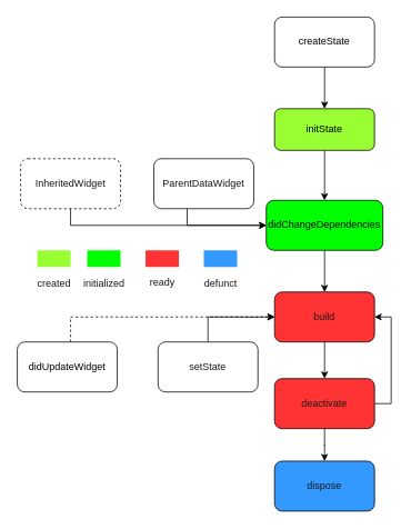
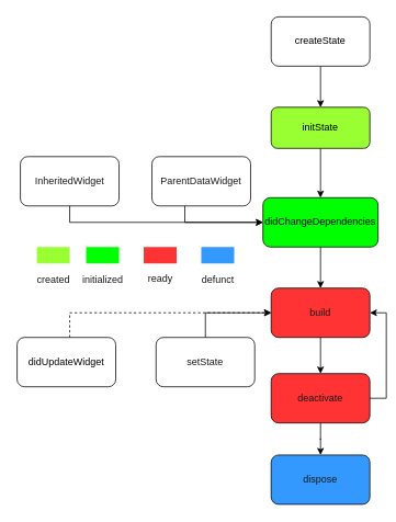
  <mxCell id="0" />
  <mxCell id="1" parent="0" />
  <mxCell id="2" value="" style="edgeStyle=orthogonalEdgeStyle;rounded=0;orthogonalLoop=1;jettySize=auto;html=1;fontColor=#1A1A1A;" edge="1" parent="1" source="3" target="5"><mxGeometry relative="1" as="geometry" /></mxCell>
  <mxCell id="3" value="createState" style="rounded=1;whiteSpace=wrap;html=1;" vertex="1" parent="1"><mxGeometry x="329" y="20" width="120" height="60" as="geometry" /></mxCell>
  <mxCell id="4" value="" style="edgeStyle=orthogonalEdgeStyle;rounded=0;orthogonalLoop=1;jettySize=auto;html=1;fontColor=#1A1A1A;" edge="1" parent="1" source="5" target="15"><mxGeometry relative="1" as="geometry" /></mxCell>
  <mxCell id="5" value="initState" style="rounded=1;whiteSpace=wrap;html=1;fillColor=#99FF33;" vertex="1" parent="1"><mxGeometry x="329" y="130" width="120" height="50" as="geometry" /></mxCell>
  <mxCell id="6" value="" style="rounded=0;whiteSpace=wrap;html=1;fillColor=#99FF33;strokeColor=none;" vertex="1" parent="1"><mxGeometry x="44" y="300" width="40" height="20" as="geometry" /></mxCell>
  <mxCell id="7" value="" style="rounded=0;whiteSpace=wrap;html=1;fontColor=#ffffff;fillColor=#3399FF;strokeColor=none;" vertex="1" parent="1"><mxGeometry x="244" y="300" width="40" height="20" as="geometry" /></mxCell>
  <mxCell id="8" value="" style="rounded=0;whiteSpace=wrap;html=1;fontColor=#ffffff;fillColor=#FF3333;strokeColor=none;" vertex="1" parent="1"><mxGeometry x="174" y="300" width="40" height="20" as="geometry" /></mxCell>
  <mxCell id="9" value="" style="rounded=0;whiteSpace=wrap;html=1;fillColor=#00FF00;strokeColor=none;" vertex="1" parent="1"><mxGeometry x="104" y="300" width="40" height="20" as="geometry" /></mxCell>
  <mxCell id="10" value="&lt;font color=&quot;#1a1a1a&quot;&gt;defunct&lt;/font&gt;" style="text;html=1;resizable=0;autosize=1;align=center;verticalAlign=middle;points=[];fillColor=none;strokeColor=none;rounded=0;fontColor=#33FF33;" vertex="1" parent="1"><mxGeometry x="239" y="330" width="50" height="20" as="geometry" /></mxCell>
  <mxCell id="11" value="&lt;font color=&quot;#1a1a1a&quot;&gt;ready&lt;/font&gt;" style="text;html=1;resizable=0;autosize=1;align=center;verticalAlign=middle;points=[];fillColor=none;strokeColor=none;rounded=0;fontColor=#33FF33;" vertex="1" parent="1"><mxGeometry x="169" y="329" width="50" height="20" as="geometry" /></mxCell>
  <mxCell id="12" value="&lt;font color=&quot;#1a1a1a&quot;&gt;initialized&lt;/font&gt;" style="text;html=1;resizable=0;autosize=1;align=center;verticalAlign=middle;points=[];fillColor=none;strokeColor=none;rounded=0;fontColor=#33FF33;" vertex="1" parent="1"><mxGeometry x="94" y="330" width="60" height="20" as="geometry" /></mxCell>
  <mxCell id="13" value="&lt;font color=&quot;#1a1a1a&quot;&gt;created&lt;/font&gt;" style="text;html=1;resizable=0;autosize=1;align=center;verticalAlign=middle;points=[];fillColor=none;strokeColor=none;rounded=0;fontColor=#33FF33;" vertex="1" parent="1"><mxGeometry x="34" y="330" width="60" height="20" as="geometry" /></mxCell>
  <mxCell id="14" value="" style="edgeStyle=orthogonalEdgeStyle;rounded=0;orthogonalLoop=1;jettySize=auto;html=1;fontColor=#1A1A1A;" edge="1" parent="1" source="15" target="22"><mxGeometry relative="1" as="geometry" /></mxCell>
  <mxCell id="15" value="didChangeDependencies" style="rounded=1;whiteSpace=wrap;html=1;fillColor=#00FF00;" vertex="1" parent="1"><mxGeometry x="319" y="240" width="140" height="60" as="geometry" /></mxCell>
  <mxCell id="16" value="dispose" style="rounded=1;whiteSpace=wrap;html=1;fontColor=#1A1A1A;fillColor=#3399FF;" vertex="1" parent="1"><mxGeometry x="329" y="553" width="120" height="60" as="geometry" /></mxCell>
  <mxCell id="17" value="" style="edgeStyle=orthogonalEdgeStyle;rounded=0;orthogonalLoop=1;jettySize=auto;html=1;fontColor=#1A1A1A;entryX=0;entryY=0.5;entryDx=0;entryDy=0;dashed=1;" edge="1" parent="1" source="18" target="22"><mxGeometry relative="1" as="geometry"><mxPoint x="244" y="370" as="targetPoint" /><Array as="points"><mxPoint x="84" y="380" /></Array></mxGeometry></mxCell>
  <mxCell id="18" value="didUpdateWidget" style="rounded=1;whiteSpace=wrap;html=1;fillColor=#FFFFFF;" vertex="1" parent="1"><mxGeometry x="20" y="410" width="120" height="60" as="geometry" /></mxCell>
  <mxCell id="19" style="edgeStyle=orthogonalEdgeStyle;rounded=0;orthogonalLoop=1;jettySize=auto;html=1;exitX=0.5;exitY=0;exitDx=0;exitDy=0;entryX=0;entryY=0.5;entryDx=0;entryDy=0;fontColor=#1A1A1A;" edge="1" parent="1" source="20" target="22"><mxGeometry relative="1" as="geometry" /></mxCell>
  <mxCell id="20" value="setState" style="rounded=1;whiteSpace=wrap;html=1;fontColor=#1A1A1A;fillColor=#FFFFFF;" vertex="1" parent="1"><mxGeometry x="189" y="410" width="120" height="60" as="geometry" /></mxCell>
  <mxCell id="21" value="" style="edgeStyle=orthogonalEdgeStyle;rounded=0;orthogonalLoop=1;jettySize=auto;html=1;fontColor=#1A1A1A;" edge="1" parent="1" source="22" target="25"><mxGeometry relative="1" as="geometry" /></mxCell>
  <mxCell id="22" value="build" style="rounded=1;whiteSpace=wrap;html=1;fontColor=#1A1A1A;fillColor=#FF3333;" vertex="1" parent="1"><mxGeometry x="329" y="350" width="120" height="60" as="geometry" /></mxCell>
  <mxCell id="23" style="edgeStyle=orthogonalEdgeStyle;rounded=0;orthogonalLoop=1;jettySize=auto;html=1;exitX=1;exitY=0.5;exitDx=0;exitDy=0;entryX=1;entryY=0.5;entryDx=0;entryDy=0;fontColor=#1A1A1A;" edge="1" parent="1" source="25" target="22"><mxGeometry relative="1" as="geometry" /></mxCell>
  <mxCell id="24" value="" style="edgeStyle=orthogonalEdgeStyle;rounded=0;orthogonalLoop=1;jettySize=auto;html=1;fontColor=#1A1A1A;" edge="1" parent="1" source="25" target="16"><mxGeometry relative="1" as="geometry" /></mxCell>
  <mxCell id="25" value="deactivate" style="rounded=1;whiteSpace=wrap;html=1;fontColor=#1A1A1A;fillColor=#FF3333;" vertex="1" parent="1"><mxGeometry x="329" y="454" width="120" height="60" as="geometry" /></mxCell>
  <mxCell id="26" value="" style="edgeStyle=orthogonalEdgeStyle;rounded=0;orthogonalLoop=1;jettySize=auto;html=1;fontColor=#1A1A1A;entryX=0;entryY=0.5;entryDx=0;entryDy=0;" edge="1" parent="1" source="27" target="15"><mxGeometry relative="1" as="geometry"><mxPoint x="84" y="330" as="targetPoint" /><Array as="points"><mxPoint x="84" y="270" /></Array></mxGeometry></mxCell>
- <mxCell id="27" value="InheritedWidget" style="rounded=1;whiteSpace=wrap;html=1;fontColor=#1A1A1A;fillColor=#FFFFFF;gradientColor=none;dashed=1;" vertex="1" parent="1"><mxGeometry x="24" y="190" width="120" height="60" as="geometry" /></mxCell>
+ <mxCell id="27" value="InheritedWidget" style="rounded=1;whiteSpace=wrap;html=1;fontColor=#1A1A1A;fillColor=#FFFFFF;gradientColor=none;" vertex="1" parent="1"><mxGeometry x="24" y="190" width="120" height="60" as="geometry" /></mxCell>
  <mxCell id="28" value="" style="edgeStyle=orthogonalEdgeStyle;rounded=0;orthogonalLoop=1;jettySize=auto;html=1;fontColor=#1A1A1A;entryX=0;entryY=0.5;entryDx=0;entryDy=0;" edge="1" parent="1" source="29" target="15"><mxGeometry relative="1" as="geometry"><mxPoint x="224" y="330" as="targetPoint" /><Array as="points"><mxPoint x="224" y="270" /></Array></mxGeometry></mxCell>
  <mxCell id="29" value="ParentDataWidget" style="rounded=1;whiteSpace=wrap;html=1;fontColor=#1A1A1A;fillColor=#FFFFFF;gradientColor=none;" vertex="1" parent="1"><mxGeometry x="184" y="190" width="120" height="60" as="geometry" /></mxCell>
